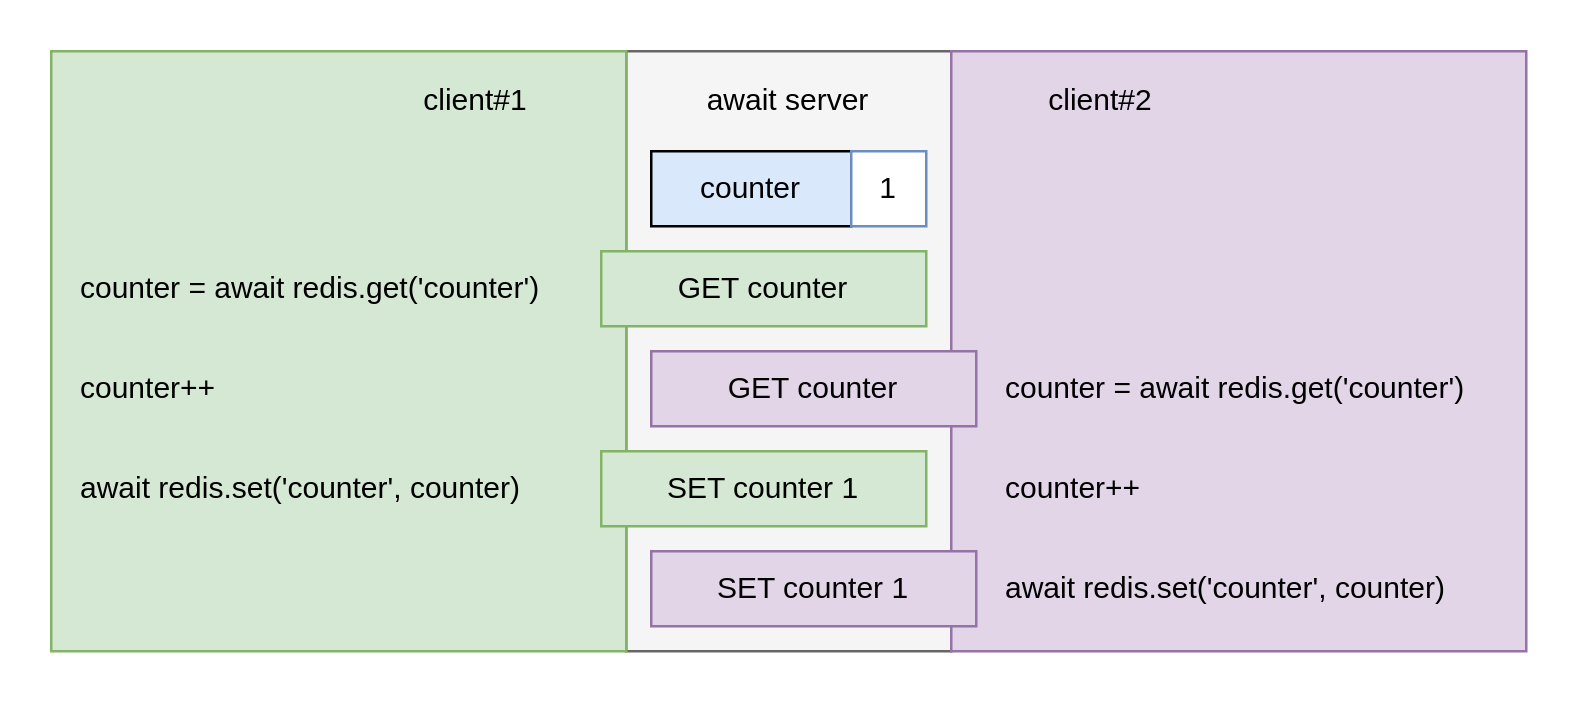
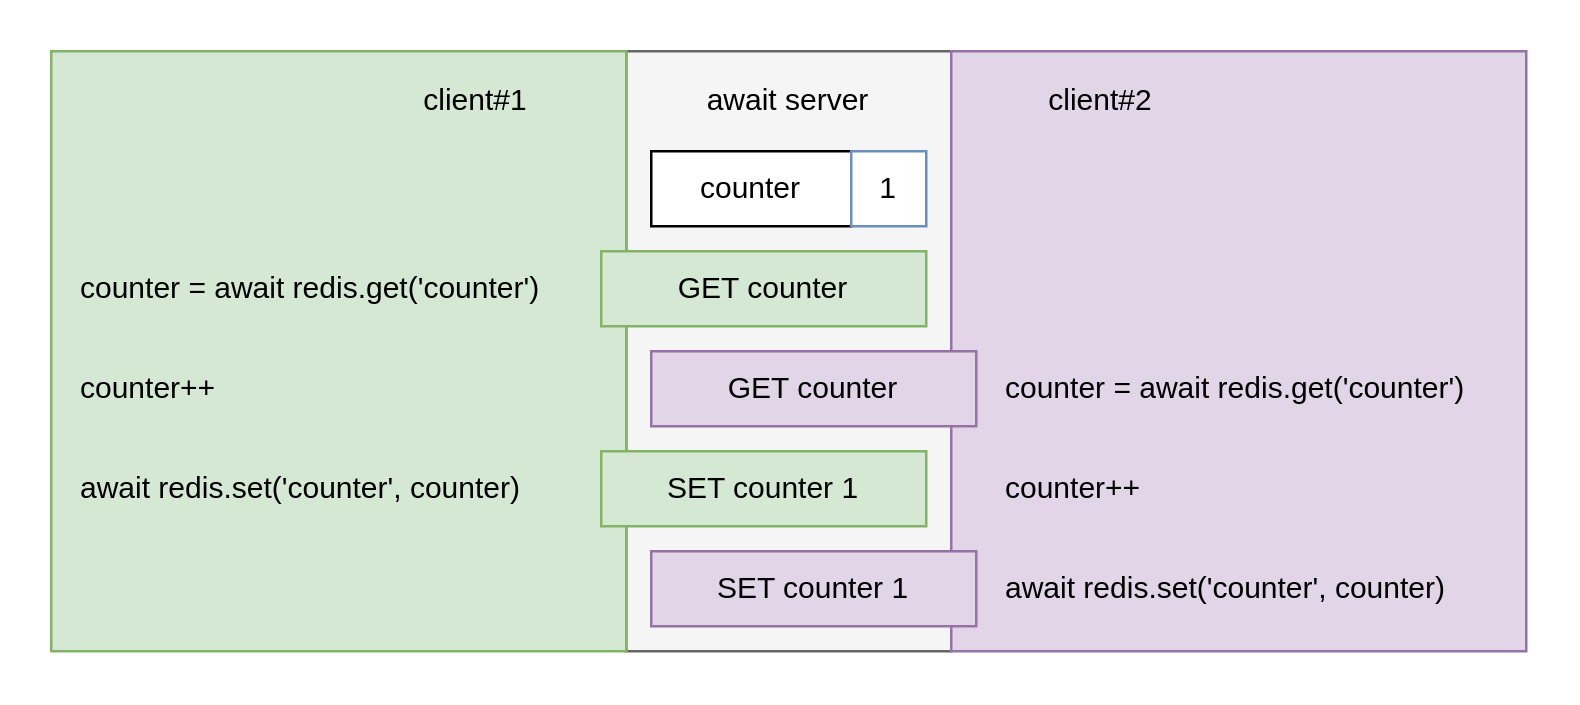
  <mxCell id="0" />
  <mxCell id="1" parent="0" />
  <mxCell id="2" value="" style="rounded=0;whiteSpace=wrap;html=1;fillColor=#f5f5f5;strokeColor=#666666;fontColor=#333333;" parent="1" vertex="1"><mxGeometry x="250" y="20" width="130" height="240" as="geometry" /></mxCell>
  <mxCell id="3" value="" style="rounded=0;whiteSpace=wrap;html=1;fillColor=#e1d5e7;strokeColor=#9673a6;" parent="1" vertex="1"><mxGeometry x="380" y="20" width="230" height="240" as="geometry" /></mxCell>
  <mxCell id="4" value="" style="rounded=0;whiteSpace=wrap;html=1;fillColor=#d5e8d4;strokeColor=#82b366;" parent="1" vertex="1"><mxGeometry x="20" y="20" width="230" height="240" as="geometry" /></mxCell>
- <mxCell id="5" value="&lt;div&gt;counter&lt;/div&gt;" style="rounded=0;whiteSpace=wrap;html=1;fillColor=#dae8fc;" parent="1" vertex="1"><mxGeometry x="260" y="60" width="80" height="30" as="geometry" /></mxCell>
+ <mxCell id="5" value="&lt;div&gt;counter&lt;/div&gt;" style="rounded=0;whiteSpace=wrap;html=1;" parent="1" vertex="1"><mxGeometry x="260" y="60" width="80" height="30" as="geometry" /></mxCell>
  <mxCell id="6" value="1" style="rounded=0;whiteSpace=wrap;html=1;fillColor=#ffffff;strokeColor=#6c8ebf;" parent="1" vertex="1"><mxGeometry x="340" y="60" width="30" height="30" as="geometry" /></mxCell>
  <mxCell id="7" value="GET counter" style="rounded=0;whiteSpace=wrap;html=1;fillColor=#d5e8d4;strokeColor=#82b366;" parent="1" vertex="1"><mxGeometry x="240" y="100" width="130" height="30" as="geometry" /></mxCell>
  <mxCell id="8" value="client#1" style="text;html=1;strokeColor=none;fillColor=none;align=center;verticalAlign=middle;whiteSpace=wrap;rounded=0;" parent="1" vertex="1"><mxGeometry x="140" y="30" width="100" height="20" as="geometry" /></mxCell>
  <mxCell id="9" value="&lt;div&gt;client#2&lt;/div&gt;" style="text;html=1;strokeColor=none;fillColor=none;align=center;verticalAlign=middle;whiteSpace=wrap;rounded=0;" parent="1" vertex="1"><mxGeometry x="390" y="30" width="100" height="20" as="geometry" /></mxCell>
  <mxCell id="10" value="GET counter" style="rounded=0;whiteSpace=wrap;html=1;fillColor=#e1d5e7;strokeColor=#9673a6;" parent="1" vertex="1"><mxGeometry x="260" y="140" width="130" height="30" as="geometry" /></mxCell>
  <mxCell id="11" value="SET counter 1" style="rounded=0;whiteSpace=wrap;html=1;fillColor=#d5e8d4;strokeColor=#82b366;" parent="1" vertex="1"><mxGeometry x="240" y="180" width="130" height="30" as="geometry" /></mxCell>
  <mxCell id="12" value="SET counter 1" style="rounded=0;whiteSpace=wrap;html=1;fillColor=#e1d5e7;strokeColor=#9673a6;" parent="1" vertex="1"><mxGeometry x="260" y="220" width="130" height="30" as="geometry" /></mxCell>
  <mxCell id="13" value="await server" style="text;html=1;strokeColor=none;fillColor=none;align=center;verticalAlign=middle;whiteSpace=wrap;rounded=0;" parent="1" vertex="1"><mxGeometry x="260" y="30" width="110" height="20" as="geometry" /></mxCell>
  <mxCell id="14" value="counter = await redis.get('counter')" style="text;html=1;strokeColor=none;fillColor=none;align=left;verticalAlign=middle;whiteSpace=wrap;rounded=0;fontFamily=Helvetica;fontSize=12;" parent="1" vertex="1"><mxGeometry x="30" y="105" width="210" height="20" as="geometry" /></mxCell>
  <mxCell id="15" value="counter++" style="text;html=1;strokeColor=none;fillColor=none;align=left;verticalAlign=middle;whiteSpace=wrap;rounded=0;fontFamily=Helvetica;fontSize=12;" parent="1" vertex="1"><mxGeometry x="30" y="145" width="210" height="20" as="geometry" /></mxCell>
  <mxCell id="16" value="await redis.set('counter', counter)" style="text;html=1;strokeColor=none;fillColor=none;align=left;verticalAlign=middle;whiteSpace=wrap;rounded=0;fontFamily=Helvetica;fontSize=12;" parent="1" vertex="1"><mxGeometry x="30" y="185" width="210" height="20" as="geometry" /></mxCell>
  <mxCell id="17" value="counter = await redis.get('counter')" style="text;html=1;strokeColor=none;fillColor=none;align=left;verticalAlign=middle;whiteSpace=wrap;rounded=0;fontFamily=Helvetica;fontSize=12;" parent="1" vertex="1"><mxGeometry x="400" y="145" width="210" height="20" as="geometry" /></mxCell>
  <mxCell id="18" value="counter++" style="text;html=1;strokeColor=none;fillColor=none;align=left;verticalAlign=middle;whiteSpace=wrap;rounded=0;fontFamily=Helvetica;fontSize=12;" parent="1" vertex="1"><mxGeometry x="400" y="185" width="210" height="20" as="geometry" /></mxCell>
  <mxCell id="19" value="await redis.set('counter', counter)" style="text;html=1;strokeColor=none;fillColor=none;align=left;verticalAlign=middle;whiteSpace=wrap;rounded=0;fontFamily=Helvetica;fontSize=12;" parent="1" vertex="1"><mxGeometry x="400" y="225" width="210" height="20" as="geometry" /></mxCell>
